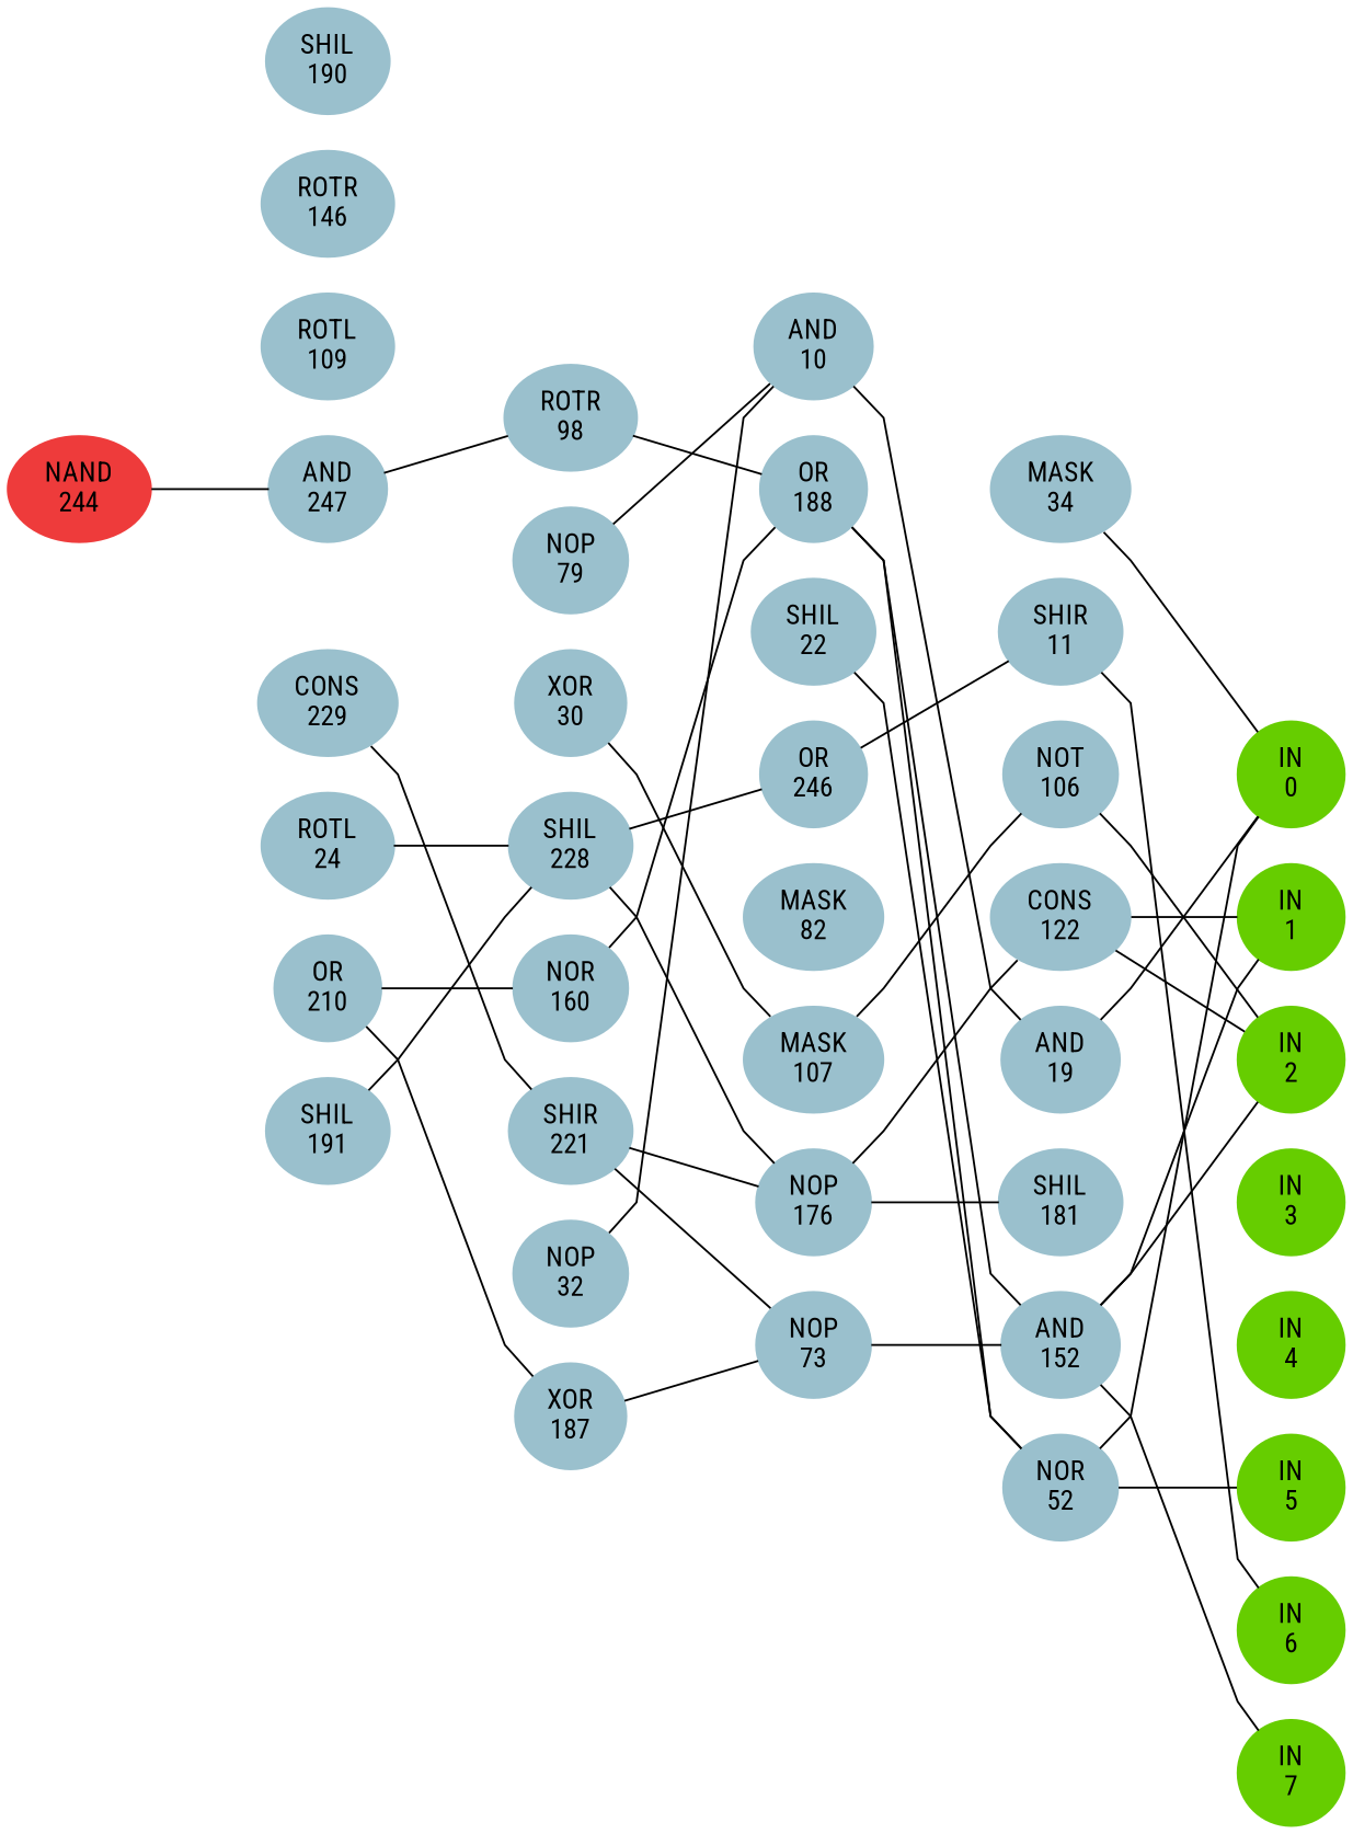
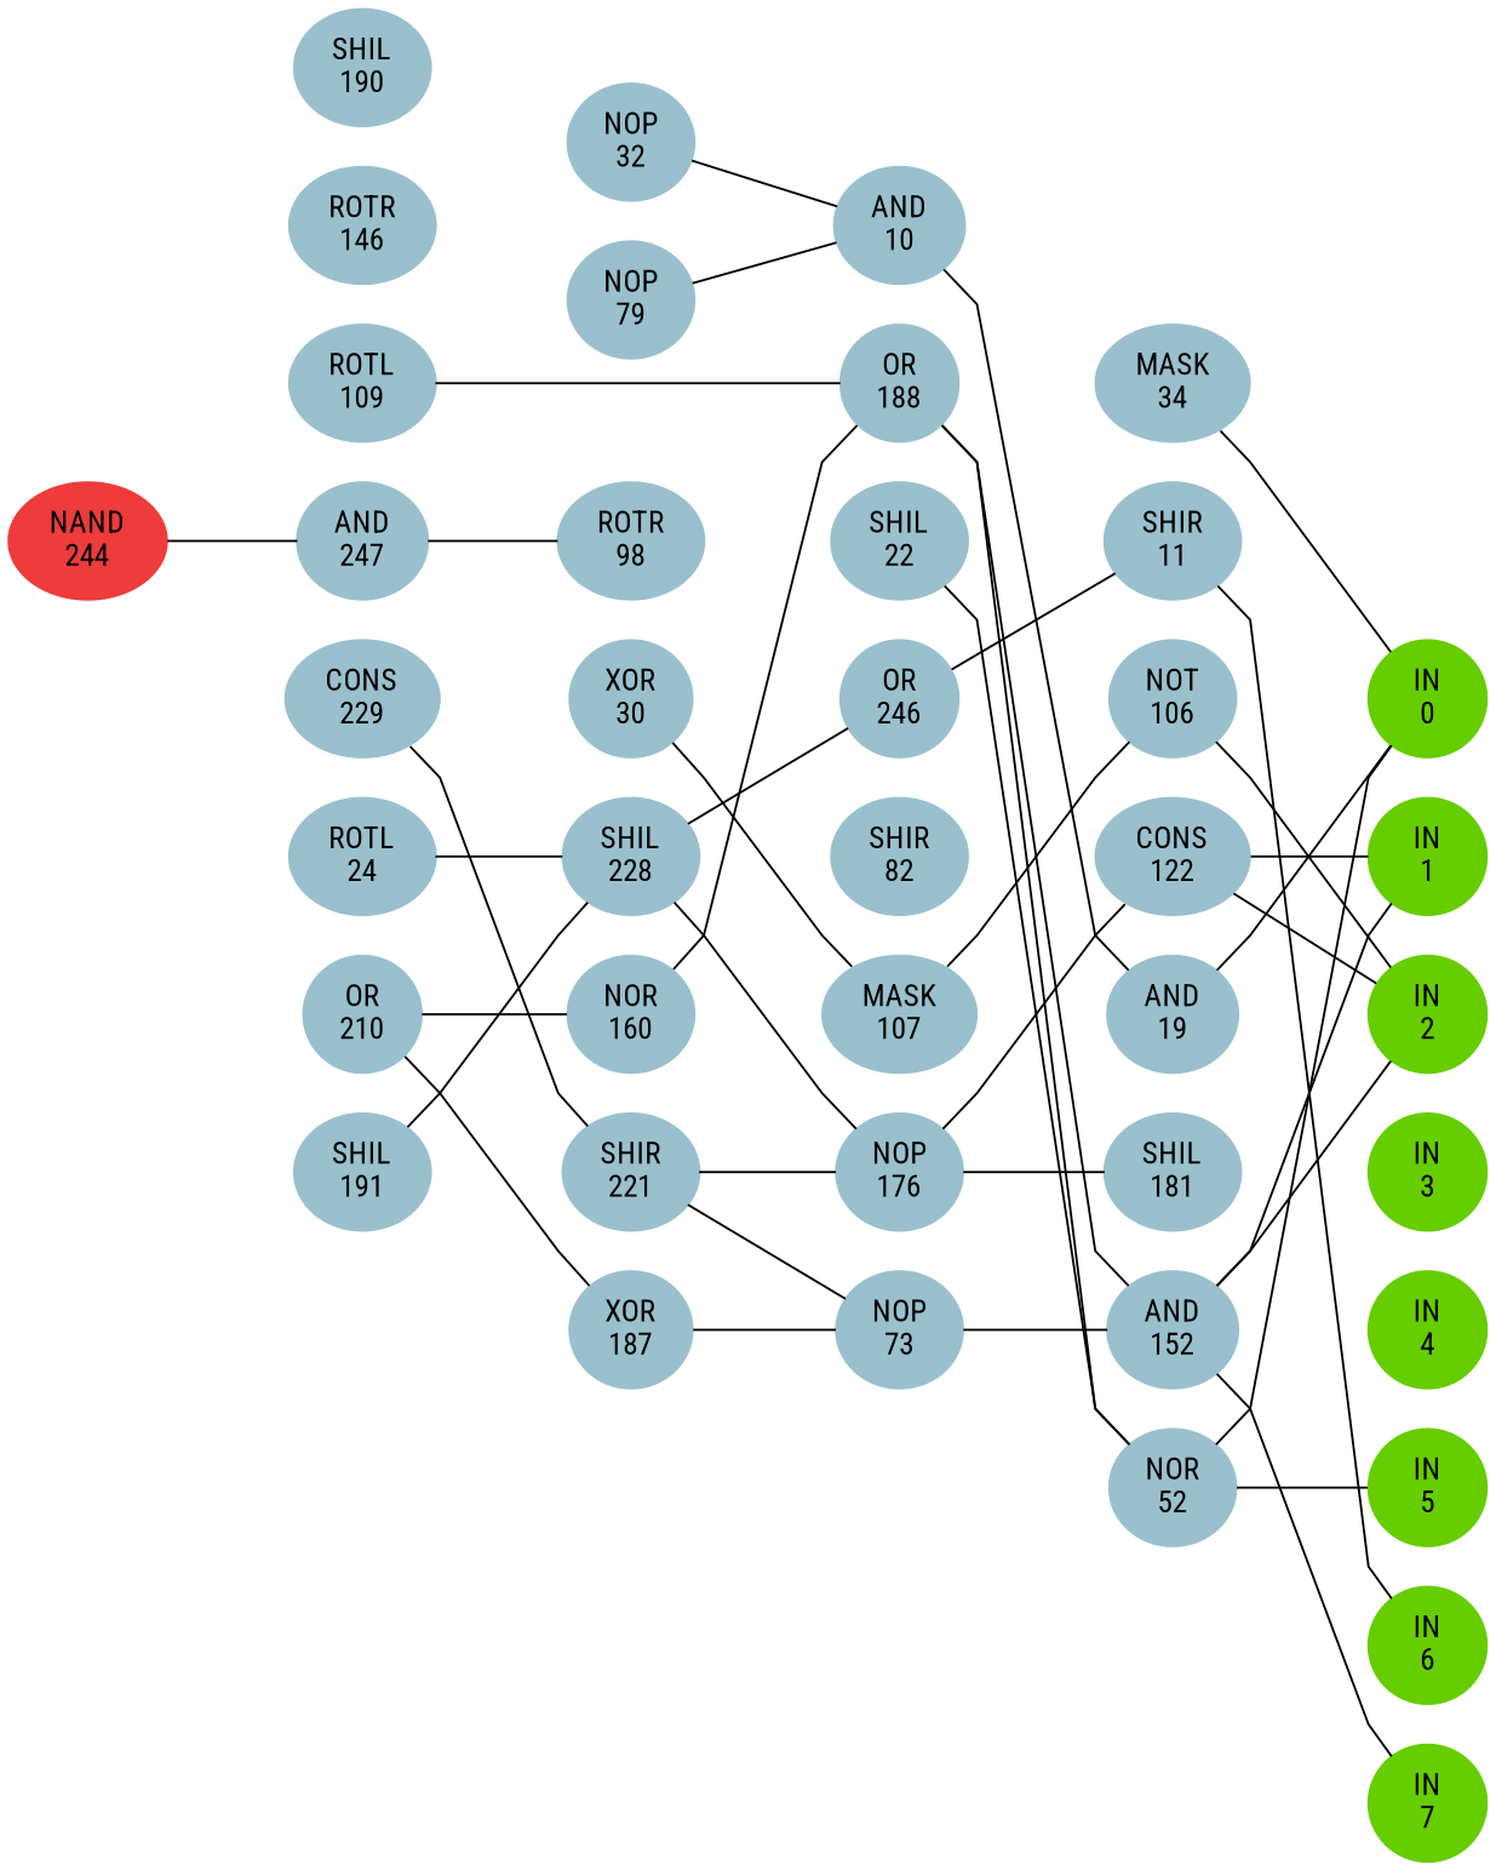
  graph {
    fontname="Roboto Condensed"
    ordering=out
    rankdir=LR
    ranksep=0.75
    splines=polyline
    node [color=lightblue3 fontname="Roboto Condensed" style=filled]
    edge [fontname="Roboto Condensed" style=solid]
    n1 [color=chartreuse3 label="IN\n0"]
    n2 [color=chartreuse3 label="IN\n1"]
    n3 [color=chartreuse3 label="IN\n2"]
    n4 [color=chartreuse3 label="IN\n3"]
    n5 [color=chartreuse3 label="IN\n4"]
    n6 [color=chartreuse3 label="IN\n5"]
    n7 [color=chartreuse3 label="IN\n6"]
    n8 [color=chartreuse3 label="IN\n7"]
    n9 [label="MASK\n34"]
    n10 [label="SHIR\n11"]
    n11 [label="NOT\n106"]
    n12 [label="CONS\n122"]
    n13 [label="AND\n19"]
    n14 [label="SHIL\n181"]
    n15 [label="AND\n152"]
    n16 [label="NOR\n52"]
    n17 [label="AND\n10"]
    n18 [label="OR\n188"]
    n19 [label="SHIL\n22"]
    n20 [label="OR\n246"]
-   n21 [label="MASK\n82"]
+   n21 [label="SHIR\n82"]
    n22 [label="MASK\n107"]
    n23 [label="NOP\n176"]
    n24 [label="NOP\n73"]
    n25 [label="ROTR\n98"]
    n26 [label="NOP\n79"]
    n27 [label="XOR\n30"]
    n28 [label="SHIL\n228"]
    n29 [label="NOR\n160"]
    n30 [label="SHIR\n221"]
    n31 [label="NOP\n32"]
    n32 [label="XOR\n187"]
    n33 [label="SHIL\n190"]
    n34 [label="ROTR\n146"]
    n35 [label="ROTL\n109"]
    n36 [label="AND\n247"]
    n37 [label="CONS\n229"]
    n38 [label="ROTL\n24"]
    n39 [label="OR\n210"]
    n40 [label="SHIL\n191"]
    n41 [color=brown2 label="NAND\n244"]
    subgraph sub_1 {
      rank=same
      n1
      n2
      n3
      n4
      n5
      n6
      n7
      n8
    }
    subgraph sub_2 {
      rank=same
      n9
      n10
      n11
      n12
      n13
      n14
      n15
      n16
    }
    subgraph sub_3 {
      rank=same
      n17
      n18
      n19
      n20
      n21
      n22
      n23
      n24
    }
    subgraph sub_4 {
      rank=same
      n25
      n26
      n27
      n28
      n29
      n30
      n31
      n32
    }
    subgraph sub_5 {
      rank=same
      n33
      n34
      n35
      n36
      n37
      n38
      n39
      n40
    }
    subgraph sub_6 {
      rank=same
      n41
    }
    n1 -- n2 [style=invis]
    n2 -- n3 [style=invis]
    n3 -- n4 [style=invis]
    n4 -- n5 [style=invis]
    n5 -- n6 [style=invis]
    n6 -- n7 [style=invis]
    n7 -- n8 [style=invis]
    n9 -- n1
    n9 -- n10 [style=invis]
    n10 -- n7
    n10 -- n11 [style=invis]
    n11 -- n3
    n11 -- n12 [style=invis]
    n12 -- n2
    n12 -- n3
    n12 -- n13 [style=invis]
    n13 -- n1
    n13 -- n14 [style=invis]
    n14 -- n15 [style=invis]
    n15 -- n2
    n15 -- n3
    n15 -- n8
    n15 -- n16 [style=invis]
    n16 -- n1
    n16 -- n6
    n17 -- n13
    n17 -- n18 [style=invis]
    n18 -- n15
    n18 -- n16
    n18 -- n19 [style=invis]
    n19 -- n16
    n19 -- n20 [style=invis]
    n20 -- n10
    n20 -- n21 [style=invis]
    n21 -- n22 [style=invis]
    n22 -- n11
    n22 -- n23 [style=invis]
    n23 -- n12
    n23 -- n14
    n23 -- n24 [style=invis]
    n24 -- n15
-   n25 -- n18
+   n35 -- n18
    n25 -- n26 [style=invis]
    n26 -- n17
    n26 -- n27 [style=invis]
    n27 -- n22
    n27 -- n28 [style=invis]
    n28 -- n20
    n28 -- n23
    n28 -- n29 [style=invis]
    n29 -- n18
    n29 -- n30 [style=invis]
    n30 -- n23
    n30 -- n24
    n30 -- n31 [style=invis]
    n31 -- n17
    n31 -- n32 [style=invis]
    n32 -- n24
    n33 -- n34 [style=invis]
    n34 -- n35 [style=invis]
    n35 -- n36 [style=invis]
    n36 -- n25
    n36 -- n37 [style=invis]
    n37 -- n30
    n37 -- n38 [style=invis]
    n38 -- n28
    n38 -- n39 [style=invis]
    n39 -- n29
    n39 -- n32
    n39 -- n40 [style=invis]
    n40 -- n28
    n41 -- n36
    n41 -- n41 [style=invis]
  }
